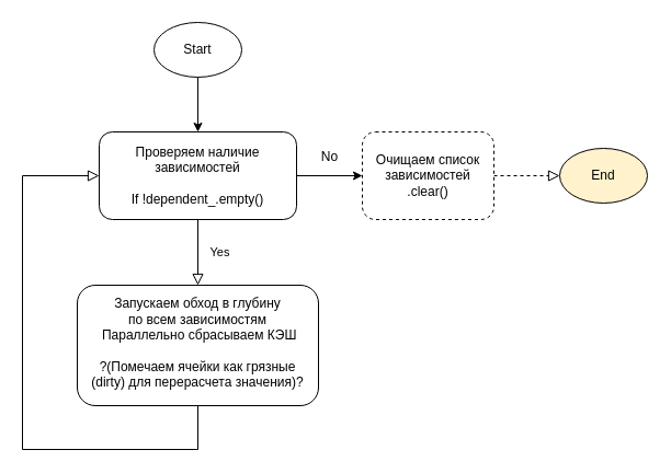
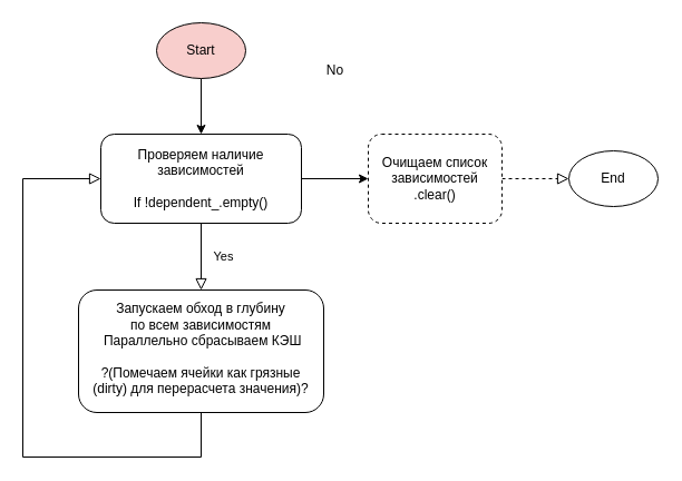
  <mxCell id="0" />
  <mxCell id="1" parent="0" />
  <mxCell id="2" value="" style="edgeStyle=orthogonalEdgeStyle;rounded=0;orthogonalLoop=1;jettySize=auto;html=1;" edge="1" parent="1" source="7" target="4"><mxGeometry relative="1" as="geometry"><mxPoint x="180" y="100" as="sourcePoint" /></mxGeometry></mxCell>
  <mxCell id="3" value="" style="edgeStyle=orthogonalEdgeStyle;rounded=0;orthogonalLoop=1;jettySize=auto;html=1;" edge="1" parent="1" source="4" target="11"><mxGeometry relative="1" as="geometry" /></mxCell>
  <mxCell id="4" value="Проверяем наличие зависимостей&lt;br&gt;&amp;nbsp;&lt;br&gt;If !dependent_.empty()" style="rounded=1;whiteSpace=wrap;html=1;fontSize=12;glass=0;strokeWidth=1;shadow=0;" parent="1" vertex="1"><mxGeometry x="90" y="120" width="180" height="80" as="geometry" /></mxCell>
  <mxCell id="5" value="" style="rounded=0;html=1;jettySize=auto;orthogonalLoop=1;fontSize=11;endArrow=block;endFill=0;endSize=8;strokeWidth=1;shadow=0;labelBackgroundColor=none;edgeStyle=orthogonalEdgeStyle;exitX=0.5;exitY=1;exitDx=0;exitDy=0;" parent="1" source="6" target="4" edge="1"><mxGeometry y="20" relative="1" as="geometry"><mxPoint as="offset" /><mxPoint x="30" y="450" as="sourcePoint" /><mxPoint x="180" y="430" as="targetPoint" /><Array as="points"><mxPoint x="180" y="410" /><mxPoint x="20" y="410" /><mxPoint x="20" y="160" /></Array></mxGeometry></mxCell>
  <mxCell id="6" value="Запускаем обход в глубину&lt;br&gt;по всем зависимостям&lt;br&gt;&amp;nbsp;Параллельно сбрасываем КЭШ&lt;br&gt;&lt;br&gt;?(Помечаем ячейки как грязные (dirty) для перерасчета значения)?" style="rounded=1;whiteSpace=wrap;html=1;shadow=0;fontFamily=Helvetica;fontSize=12;align=center;strokeWidth=1;spacing=6;spacingTop=-4;" parent="1" vertex="1"><mxGeometry x="70" y="260" width="220" height="110" as="geometry" /></mxCell>
- <mxCell id="7" value="Start" style="ellipse;whiteSpace=wrap;html=1;rounded=1;glass=0;strokeWidth=1;shadow=0;" vertex="1" parent="1"><mxGeometry x="140" y="20" width="80" height="50" as="geometry" /></mxCell>
- <mxCell id="8" value="End" style="ellipse;whiteSpace=wrap;html=1;rounded=1;glass=0;strokeWidth=1;shadow=0;fillColor=#fff2cc;" vertex="1" parent="1"><mxGeometry x="510" y="135" width="80" height="50" as="geometry" /></mxCell>
+ <mxCell id="7" value="Start" style="ellipse;whiteSpace=wrap;html=1;rounded=1;glass=0;strokeWidth=1;shadow=0;fillColor=#f8cecc;" vertex="1" parent="1"><mxGeometry x="140" y="20" width="80" height="50" as="geometry" /></mxCell>
+ <mxCell id="8" value="End" style="ellipse;whiteSpace=wrap;html=1;rounded=1;glass=0;strokeWidth=1;shadow=0;" vertex="1" parent="1"><mxGeometry x="510" y="135" width="80" height="50" as="geometry" /></mxCell>
  <mxCell id="9" value="Yes" style="rounded=0;html=1;jettySize=auto;orthogonalLoop=1;fontSize=11;endArrow=block;endFill=0;endSize=8;strokeWidth=1;shadow=0;labelBackgroundColor=none;edgeStyle=orthogonalEdgeStyle;entryX=0.5;entryY=0;entryDx=0;entryDy=0;exitX=0.5;exitY=1;exitDx=0;exitDy=0;" edge="1" parent="1" source="4" target="6"><mxGeometry y="20" relative="1" as="geometry"><mxPoint as="offset" /><mxPoint x="179.5" y="220" as="sourcePoint" /><mxPoint x="179.5" y="260" as="targetPoint" /><Array as="points" /></mxGeometry></mxCell>
  <mxCell id="10" value="" style="edgeStyle=orthogonalEdgeStyle;rounded=0;html=1;jettySize=auto;orthogonalLoop=1;fontSize=11;endArrow=block;endFill=0;endSize=8;strokeWidth=1;shadow=0;labelBackgroundColor=none;exitX=1;exitY=0.5;exitDx=0;exitDy=0;dashed=1;" edge="1" parent="1" source="11" target="8"><mxGeometry y="10" relative="1" as="geometry"><mxPoint as="offset" /><mxPoint x="380" y="314.5" as="sourcePoint" /><mxPoint x="610" y="314.5" as="targetPoint" /></mxGeometry></mxCell>
  <mxCell id="11" value="Очищаем список зависимостей .clear()" style="whiteSpace=wrap;html=1;rounded=1;glass=0;strokeWidth=1;shadow=0;dashed=1;" vertex="1" parent="1"><mxGeometry x="330" y="120" width="120" height="80" as="geometry" /></mxCell>
- <mxCell id="12" value="No" style="text;html=1;align=center;verticalAlign=middle;resizable=0;points=[];autosize=1;strokeColor=none;fillColor=none;" vertex="1" parent="1"><mxGeometry x="280" y="128" width="40" height="30" as="geometry" /></mxCell>
+ <mxCell id="12" value="No" style="text;html=1;align=center;verticalAlign=middle;resizable=0;points=[];autosize=1;strokeColor=none;fillColor=none;" vertex="1" parent="1"><mxGeometry x="280" y="48" width="40" height="30" as="geometry" /></mxCell>
